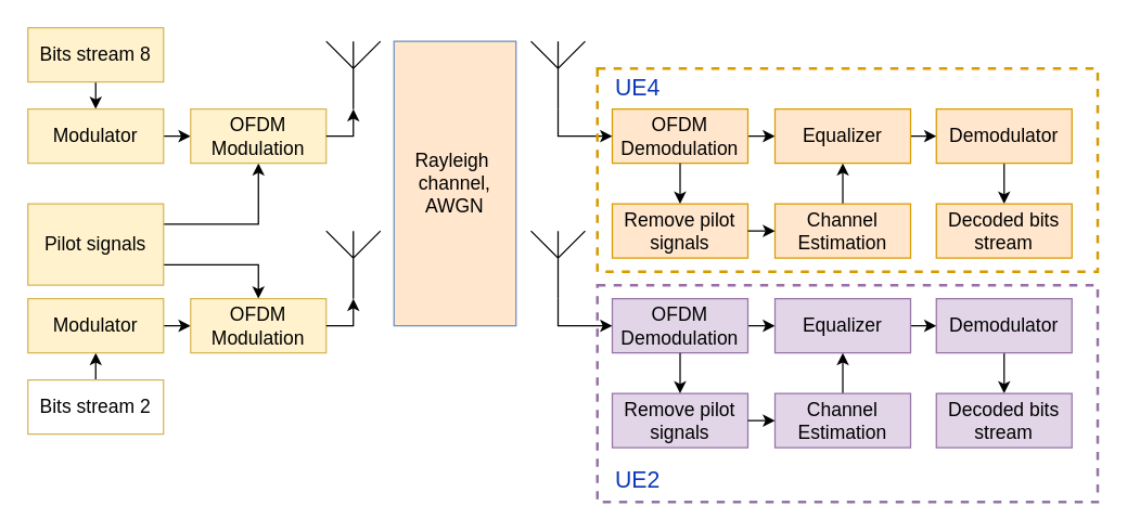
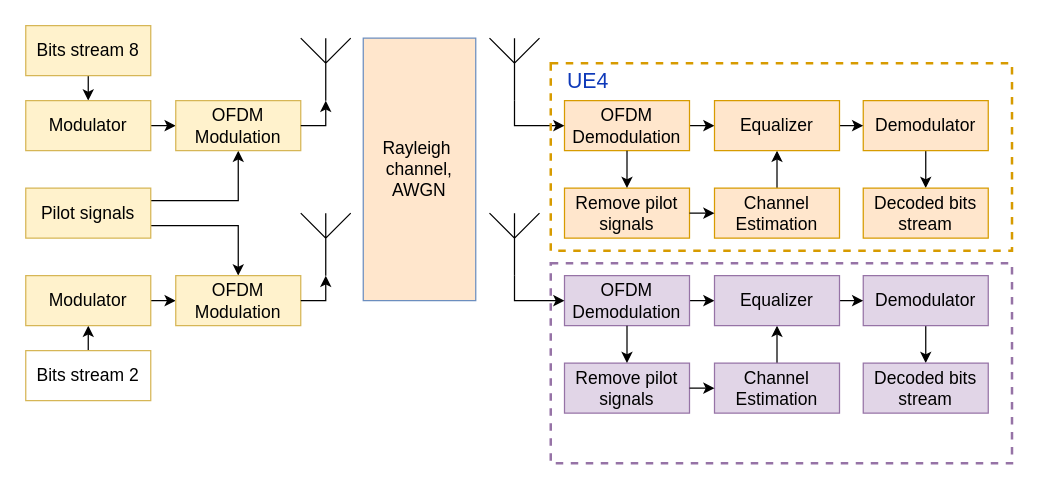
  <mxCell id="0" />
  <mxCell id="1" parent="0" />
  <mxCell id="2" style="edgeStyle=orthogonalEdgeStyle;rounded=0;orthogonalLoop=1;jettySize=auto;html=1;exitX=0.5;exitY=1;exitDx=0;exitDy=0;entryX=0.5;entryY=0;entryDx=0;entryDy=0;" parent="1" source="3" target="5" edge="1"><mxGeometry relative="1" as="geometry" /></mxCell>
  <mxCell id="3" value="&lt;font style=&quot;font-size: 14px;&quot; face=&quot;Helvetica&quot;&gt;Bits stream 8&lt;/font&gt;" style="rounded=0;whiteSpace=wrap;html=1;fillColor=#fff2cc;strokeColor=#d6b656;" parent="1" vertex="1"><mxGeometry x="20" y="20" width="100" height="40" as="geometry" /></mxCell>
  <mxCell id="4" style="edgeStyle=orthogonalEdgeStyle;rounded=0;orthogonalLoop=1;jettySize=auto;html=1;exitX=1;exitY=0.5;exitDx=0;exitDy=0;entryX=0;entryY=0.5;entryDx=0;entryDy=0;" parent="1" source="5" target="9" edge="1"><mxGeometry relative="1" as="geometry" /></mxCell>
  <mxCell id="5" value="&lt;font style=&quot;font-size: 14px;&quot; face=&quot;Helvetica&quot;&gt;Modulator&lt;/font&gt;" style="rounded=0;whiteSpace=wrap;html=1;fillColor=#fff2cc;strokeColor=#d6b656;" parent="1" vertex="1"><mxGeometry x="20" y="80" width="100" height="40" as="geometry" /></mxCell>
  <mxCell id="6" style="edgeStyle=orthogonalEdgeStyle;rounded=0;orthogonalLoop=1;jettySize=auto;html=1;exitX=1;exitY=0.25;exitDx=0;exitDy=0;entryX=0.5;entryY=1;entryDx=0;entryDy=0;" parent="1" source="8" target="9" edge="1"><mxGeometry relative="1" as="geometry" /></mxCell>
  <mxCell id="7" style="edgeStyle=orthogonalEdgeStyle;rounded=0;orthogonalLoop=1;jettySize=auto;html=1;exitX=1;exitY=0.75;exitDx=0;exitDy=0;entryX=0.5;entryY=0;entryDx=0;entryDy=0;" parent="1" source="8" target="29" edge="1"><mxGeometry relative="1" as="geometry" /></mxCell>
- <mxCell id="8" value="&lt;font style=&quot;font-size: 14px;&quot; face=&quot;Helvetica&quot;&gt;Pilot signals&lt;/font&gt;" style="rounded=0;whiteSpace=wrap;html=1;fillColor=#fff2cc;strokeColor=#d6b656;" parent="1" vertex="1"><mxGeometry x="20" y="150" width="100" height="60" as="geometry" /></mxCell>
+ <mxCell id="8" value="&lt;font style=&quot;font-size: 14px;&quot; face=&quot;Helvetica&quot;&gt;Pilot signals&lt;/font&gt;" style="rounded=0;whiteSpace=wrap;html=1;fillColor=#fff2cc;strokeColor=#d6b656;" parent="1" vertex="1"><mxGeometry x="20" y="150" width="100" height="40" as="geometry" /></mxCell>
  <mxCell id="9" value="&lt;font style=&quot;font-size: 14px;&quot; face=&quot;Helvetica&quot;&gt;OFDM Modulation&lt;/font&gt;" style="rounded=0;whiteSpace=wrap;html=1;fillColor=#fff2cc;strokeColor=#d6b656;" parent="1" vertex="1"><mxGeometry x="140" y="80" width="100" height="40" as="geometry" /></mxCell>
  <mxCell id="10" value="" style="verticalLabelPosition=bottom;shadow=0;dashed=0;align=center;html=1;verticalAlign=top;shape=mxgraph.electrical.radio.aerial_-_antenna_1;" parent="1" vertex="1"><mxGeometry x="240" y="30" width="40" height="50" as="geometry" /></mxCell>
  <mxCell id="11" style="edgeStyle=orthogonalEdgeStyle;rounded=0;orthogonalLoop=1;jettySize=auto;html=1;entryX=0.5;entryY=1;entryDx=0;entryDy=0;entryPerimeter=0;exitX=1;exitY=0.5;exitDx=0;exitDy=0;" parent="1" source="9" target="10" edge="1"><mxGeometry relative="1" as="geometry"><mxPoint x="560" y="110" as="sourcePoint" /></mxGeometry></mxCell>
  <mxCell id="12" value="&lt;font style=&quot;&quot; face=&quot;Helvetica&quot;&gt;&lt;span style=&quot;font-size: 14px;&quot;&gt;Rayleigh&amp;nbsp;&lt;/span&gt;&lt;/font&gt;&lt;div&gt;&lt;span style=&quot;font-size: 14px;&quot;&gt;channel&lt;/span&gt;&lt;font style=&quot;&quot; face=&quot;Helvetica&quot;&gt;&lt;span style=&quot;font-size: 14px;&quot;&gt;, AWGN&lt;/span&gt;&lt;/font&gt;&lt;/div&gt;" style="rounded=0;whiteSpace=wrap;html=1;fillColor=#ffe6cc;strokeColor=#6c8ebf;" parent="1" vertex="1"><mxGeometry x="290" y="30" width="90" height="210" as="geometry" /></mxCell>
  <mxCell id="13" value="&lt;font style=&quot;font-size: 14px;&quot; face=&quot;Helvetica&quot;&gt;Remove pilot signals&lt;/font&gt;" style="rounded=0;whiteSpace=wrap;html=1;fillColor=#ffe6cc;strokeColor=#d79b00;" parent="1" vertex="1"><mxGeometry x="451" y="150" width="100" height="40" as="geometry" /></mxCell>
  <mxCell id="14" style="edgeStyle=orthogonalEdgeStyle;rounded=0;orthogonalLoop=1;jettySize=auto;html=1;exitX=1;exitY=0.5;exitDx=0;exitDy=0;entryX=0;entryY=0.5;entryDx=0;entryDy=0;" edge="1" parent="1" source="15" target="33"><mxGeometry relative="1" as="geometry" /></mxCell>
  <mxCell id="15" value="&lt;font style=&quot;font-size: 14px;&quot; face=&quot;Helvetica&quot;&gt;OFDM Demodulation&lt;/font&gt;" style="rounded=0;whiteSpace=wrap;html=1;fillColor=#ffe6cc;strokeColor=#d79b00;" parent="1" vertex="1"><mxGeometry x="451" y="80" width="100" height="40" as="geometry" /></mxCell>
  <mxCell id="16" value="" style="verticalLabelPosition=bottom;shadow=0;dashed=0;align=center;html=1;verticalAlign=top;shape=mxgraph.electrical.radio.aerial_-_antenna_1;" parent="1" vertex="1"><mxGeometry x="391" y="30" width="40" height="50" as="geometry" /></mxCell>
  <mxCell id="17" style="edgeStyle=orthogonalEdgeStyle;rounded=0;orthogonalLoop=1;jettySize=auto;html=1;exitX=0.5;exitY=1;exitDx=0;exitDy=0;entryX=0;entryY=0.5;entryDx=0;entryDy=0;exitPerimeter=0;" parent="1" source="16" target="15" edge="1"><mxGeometry relative="1" as="geometry"><mxPoint x="631" y="50" as="sourcePoint" /><mxPoint x="591" y="30" as="targetPoint" /></mxGeometry></mxCell>
  <mxCell id="18" style="edgeStyle=orthogonalEdgeStyle;rounded=0;orthogonalLoop=1;jettySize=auto;html=1;exitX=0.5;exitY=1;exitDx=0;exitDy=0;entryX=0.5;entryY=0;entryDx=0;entryDy=0;" parent="1" source="15" target="13" edge="1"><mxGeometry relative="1" as="geometry"><mxPoint x="511" y="230" as="sourcePoint" /><mxPoint x="511" y="200" as="targetPoint" /></mxGeometry></mxCell>
  <mxCell id="19" style="edgeStyle=orthogonalEdgeStyle;rounded=0;orthogonalLoop=1;jettySize=auto;html=1;exitX=0.5;exitY=0;exitDx=0;exitDy=0;entryX=0.5;entryY=1;entryDx=0;entryDy=0;" edge="1" parent="1" source="20" target="33"><mxGeometry relative="1" as="geometry" /></mxCell>
  <mxCell id="20" value="&lt;font style=&quot;font-size: 14px;&quot; face=&quot;Helvetica&quot;&gt;Channel Estimation&lt;/font&gt;" style="rounded=0;whiteSpace=wrap;html=1;fillColor=#ffe6cc;strokeColor=#d79b00;" parent="1" vertex="1"><mxGeometry x="571" y="150" width="100" height="40" as="geometry" /></mxCell>
  <mxCell id="21" value="" style="endArrow=classic;html=1;rounded=0;exitX=1;exitY=0.5;exitDx=0;exitDy=0;entryX=0;entryY=0.5;entryDx=0;entryDy=0;" parent="1" source="13" target="20" edge="1"><mxGeometry width="50" height="50" relative="1" as="geometry"><mxPoint x="621" y="280" as="sourcePoint" /><mxPoint x="671" y="230" as="targetPoint" /></mxGeometry></mxCell>
  <mxCell id="22" style="edgeStyle=orthogonalEdgeStyle;rounded=0;orthogonalLoop=1;jettySize=auto;html=1;exitX=0.5;exitY=1;exitDx=0;exitDy=0;entryX=0.5;entryY=0;entryDx=0;entryDy=0;" edge="1" parent="1" source="23" target="24"><mxGeometry relative="1" as="geometry" /></mxCell>
  <mxCell id="23" value="&lt;font style=&quot;font-size: 14px;&quot; face=&quot;Helvetica&quot;&gt;Demodulator&lt;/font&gt;" style="rounded=0;whiteSpace=wrap;html=1;fillColor=#ffe6cc;strokeColor=#d79b00;" parent="1" vertex="1"><mxGeometry x="690" y="80" width="100" height="40" as="geometry" /></mxCell>
  <mxCell id="24" value="&lt;font style=&quot;font-size: 14px;&quot; face=&quot;Helvetica&quot;&gt;Decoded bits stream&lt;/font&gt;" style="rounded=0;whiteSpace=wrap;html=1;fillColor=#ffe6cc;strokeColor=#d79b00;" parent="1" vertex="1"><mxGeometry x="690" y="150" width="100" height="40" as="geometry" /></mxCell>
  <mxCell id="25" style="edgeStyle=orthogonalEdgeStyle;rounded=0;orthogonalLoop=1;jettySize=auto;html=1;exitX=0.5;exitY=0;exitDx=0;exitDy=0;entryX=0.5;entryY=1;entryDx=0;entryDy=0;" parent="1" source="26" target="28" edge="1"><mxGeometry relative="1" as="geometry" /></mxCell>
  <mxCell id="26" value="&lt;font style=&quot;font-size: 14px;&quot; face=&quot;Helvetica&quot;&gt;Bits stream 2&lt;/font&gt;" style="rounded=0;whiteSpace=wrap;html=1;fillColor=#ffffff;strokeColor=#d6b656;" parent="1" vertex="1"><mxGeometry x="20" y="280" width="100" height="40" as="geometry" /></mxCell>
  <mxCell id="27" style="edgeStyle=orthogonalEdgeStyle;rounded=0;orthogonalLoop=1;jettySize=auto;html=1;exitX=1;exitY=0.5;exitDx=0;exitDy=0;entryX=0;entryY=0.5;entryDx=0;entryDy=0;" parent="1" source="28" target="29" edge="1"><mxGeometry relative="1" as="geometry" /></mxCell>
  <mxCell id="28" value="&lt;font style=&quot;font-size: 14px;&quot; face=&quot;Helvetica&quot;&gt;Modulator&lt;/font&gt;" style="rounded=0;whiteSpace=wrap;html=1;fillColor=#fff2cc;strokeColor=#d6b656;" parent="1" vertex="1"><mxGeometry x="20" y="220" width="100" height="40" as="geometry" /></mxCell>
  <mxCell id="29" value="&lt;font style=&quot;font-size: 14px;&quot; face=&quot;Helvetica&quot;&gt;OFDM Modulation&lt;/font&gt;" style="rounded=0;whiteSpace=wrap;html=1;fillColor=#fff2cc;strokeColor=#d6b656;" parent="1" vertex="1"><mxGeometry x="140" y="220" width="100" height="40" as="geometry" /></mxCell>
  <mxCell id="30" value="" style="verticalLabelPosition=bottom;shadow=0;dashed=0;align=center;html=1;verticalAlign=top;shape=mxgraph.electrical.radio.aerial_-_antenna_1;" parent="1" vertex="1"><mxGeometry x="240" y="170" width="40" height="50" as="geometry" /></mxCell>
  <mxCell id="31" style="edgeStyle=orthogonalEdgeStyle;rounded=0;orthogonalLoop=1;jettySize=auto;html=1;entryX=0.5;entryY=1;entryDx=0;entryDy=0;entryPerimeter=0;exitX=1;exitY=0.5;exitDx=0;exitDy=0;" parent="1" source="29" target="30" edge="1"><mxGeometry relative="1" as="geometry"><mxPoint x="560" y="250" as="sourcePoint" /></mxGeometry></mxCell>
  <mxCell id="32" style="edgeStyle=orthogonalEdgeStyle;rounded=0;orthogonalLoop=1;jettySize=auto;html=1;exitX=1;exitY=0.5;exitDx=0;exitDy=0;entryX=0;entryY=0.5;entryDx=0;entryDy=0;" edge="1" parent="1" source="33" target="23"><mxGeometry relative="1" as="geometry" /></mxCell>
  <mxCell id="33" value="&lt;font style=&quot;font-size: 14px;&quot; face=&quot;Helvetica&quot;&gt;Equalizer&lt;/font&gt;" style="rounded=0;whiteSpace=wrap;html=1;fillColor=#ffe6cc;strokeColor=#d79b00;" vertex="1" parent="1"><mxGeometry x="571" y="80" width="100" height="40" as="geometry" /></mxCell>
  <mxCell id="34" value="&lt;font style=&quot;font-size: 14px;&quot; face=&quot;Helvetica&quot;&gt;Remove pilot signals&lt;/font&gt;" style="rounded=0;whiteSpace=wrap;html=1;fillColor=#e1d5e7;strokeColor=#9673a6;" vertex="1" parent="1"><mxGeometry x="451" y="290" width="100" height="40" as="geometry" /></mxCell>
  <mxCell id="35" style="edgeStyle=orthogonalEdgeStyle;rounded=0;orthogonalLoop=1;jettySize=auto;html=1;exitX=1;exitY=0.5;exitDx=0;exitDy=0;entryX=0;entryY=0.5;entryDx=0;entryDy=0;" edge="1" parent="1" source="36" target="47"><mxGeometry relative="1" as="geometry" /></mxCell>
  <mxCell id="36" value="&lt;font style=&quot;font-size: 14px;&quot; face=&quot;Helvetica&quot;&gt;OFDM Demodulation&lt;/font&gt;" style="rounded=0;whiteSpace=wrap;html=1;fillColor=#e1d5e7;strokeColor=#9673a6;" vertex="1" parent="1"><mxGeometry x="451" y="220" width="100" height="40" as="geometry" /></mxCell>
  <mxCell id="37" value="" style="verticalLabelPosition=bottom;shadow=0;dashed=0;align=center;html=1;verticalAlign=top;shape=mxgraph.electrical.radio.aerial_-_antenna_1;" vertex="1" parent="1"><mxGeometry x="391" y="170" width="40" height="50" as="geometry" /></mxCell>
  <mxCell id="38" style="edgeStyle=orthogonalEdgeStyle;rounded=0;orthogonalLoop=1;jettySize=auto;html=1;exitX=0.5;exitY=1;exitDx=0;exitDy=0;entryX=0;entryY=0.5;entryDx=0;entryDy=0;exitPerimeter=0;" edge="1" parent="1" source="37" target="36"><mxGeometry relative="1" as="geometry"><mxPoint x="631" y="190" as="sourcePoint" /><mxPoint x="591" y="170" as="targetPoint" /></mxGeometry></mxCell>
  <mxCell id="39" style="edgeStyle=orthogonalEdgeStyle;rounded=0;orthogonalLoop=1;jettySize=auto;html=1;exitX=0.5;exitY=1;exitDx=0;exitDy=0;entryX=0.5;entryY=0;entryDx=0;entryDy=0;" edge="1" parent="1" source="36" target="34"><mxGeometry relative="1" as="geometry"><mxPoint x="511" y="370" as="sourcePoint" /><mxPoint x="511" y="340" as="targetPoint" /></mxGeometry></mxCell>
  <mxCell id="40" style="edgeStyle=orthogonalEdgeStyle;rounded=0;orthogonalLoop=1;jettySize=auto;html=1;exitX=0.5;exitY=0;exitDx=0;exitDy=0;entryX=0.5;entryY=1;entryDx=0;entryDy=0;" edge="1" parent="1" source="41" target="47"><mxGeometry relative="1" as="geometry" /></mxCell>
  <mxCell id="41" value="&lt;font style=&quot;font-size: 14px;&quot; face=&quot;Helvetica&quot;&gt;Channel Estimation&lt;/font&gt;" style="rounded=0;whiteSpace=wrap;html=1;fillColor=#e1d5e7;strokeColor=#9673a6;" vertex="1" parent="1"><mxGeometry x="571" y="290" width="100" height="40" as="geometry" /></mxCell>
  <mxCell id="42" value="" style="endArrow=classic;html=1;rounded=0;exitX=1;exitY=0.5;exitDx=0;exitDy=0;entryX=0;entryY=0.5;entryDx=0;entryDy=0;" edge="1" parent="1" source="34" target="41"><mxGeometry width="50" height="50" relative="1" as="geometry"><mxPoint x="621" y="420" as="sourcePoint" /><mxPoint x="671" y="370" as="targetPoint" /></mxGeometry></mxCell>
  <mxCell id="43" style="edgeStyle=orthogonalEdgeStyle;rounded=0;orthogonalLoop=1;jettySize=auto;html=1;exitX=0.5;exitY=1;exitDx=0;exitDy=0;entryX=0.5;entryY=0;entryDx=0;entryDy=0;" edge="1" parent="1" source="44" target="45"><mxGeometry relative="1" as="geometry" /></mxCell>
  <mxCell id="44" value="&lt;font style=&quot;font-size: 14px;&quot; face=&quot;Helvetica&quot;&gt;Demodulator&lt;/font&gt;" style="rounded=0;whiteSpace=wrap;html=1;fillColor=#e1d5e7;strokeColor=#9673a6;" vertex="1" parent="1"><mxGeometry x="690" y="220" width="100" height="40" as="geometry" /></mxCell>
  <mxCell id="45" value="&lt;font style=&quot;font-size: 14px;&quot; face=&quot;Helvetica&quot;&gt;Decoded bits stream&lt;/font&gt;" style="rounded=0;whiteSpace=wrap;html=1;fillColor=#e1d5e7;strokeColor=#9673a6;" vertex="1" parent="1"><mxGeometry x="690" y="290" width="100" height="40" as="geometry" /></mxCell>
  <mxCell id="46" style="edgeStyle=orthogonalEdgeStyle;rounded=0;orthogonalLoop=1;jettySize=auto;html=1;exitX=1;exitY=0.5;exitDx=0;exitDy=0;entryX=0;entryY=0.5;entryDx=0;entryDy=0;" edge="1" parent="1" source="47" target="44"><mxGeometry relative="1" as="geometry" /></mxCell>
  <mxCell id="47" value="&lt;font style=&quot;font-size: 14px;&quot; face=&quot;Helvetica&quot;&gt;Equalizer&lt;/font&gt;" style="rounded=0;whiteSpace=wrap;html=1;fillColor=#e1d5e7;strokeColor=#9673a6;" vertex="1" parent="1"><mxGeometry x="571" y="220" width="100" height="40" as="geometry" /></mxCell>
  <mxCell id="48" value="" style="rounded=0;whiteSpace=wrap;html=1;fillColor=none;dashed=1;strokeColor=#d79b00;strokeWidth=2;" vertex="1" parent="1"><mxGeometry x="440" y="50" width="369" height="150" as="geometry" /></mxCell>
  <mxCell id="49" value="" style="rounded=0;whiteSpace=wrap;html=1;fillColor=none;dashed=1;strokeColor=#9673a6;strokeWidth=2;" vertex="1" parent="1"><mxGeometry x="440" y="210" width="369" height="160" as="geometry" /></mxCell>
  <mxCell id="50" value="UE4" style="text;html=1;align=center;verticalAlign=middle;whiteSpace=wrap;rounded=0;fontSize=17;fontColor=#0e39b9;" vertex="1" parent="1"><mxGeometry x="440" y="50" width="60" height="30" as="geometry" /></mxCell>
- <mxCell id="51" value="UE2" style="text;html=1;align=center;verticalAlign=middle;whiteSpace=wrap;rounded=0;fontSize=17;fontColor=#0e39b9;" vertex="1" parent="1"><mxGeometry x="440" y="340" width="60" height="30" as="geometry" /></mxCell>
